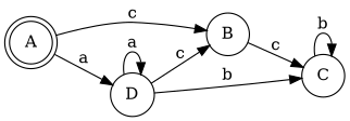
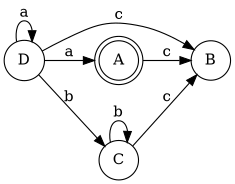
  digraph {
    rankdir=LR
    node [shape=circle]
    B
    A [shape=doublecircle]
    D
    C
    A -> B [label=c]
-   A -> D [label=a]
+   D -> A [label=a]
    D -> B [label=c]
    D -> D [label=a]
    D -> C [label=b]
-   B -> C [label=c]
+   C -> B [label=c]
    C -> C [label=b]
  }
